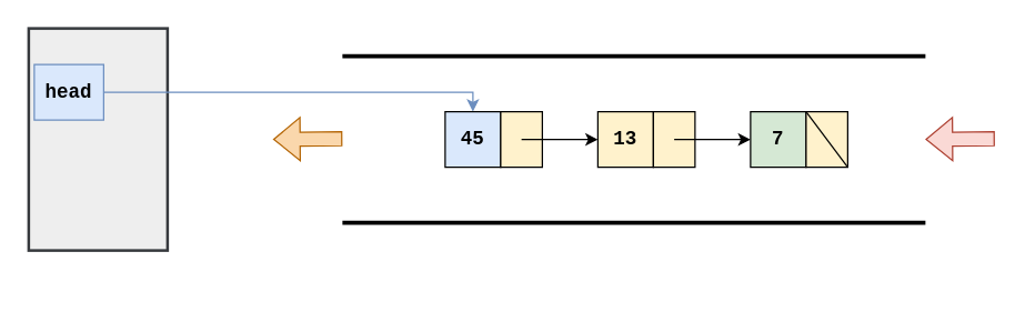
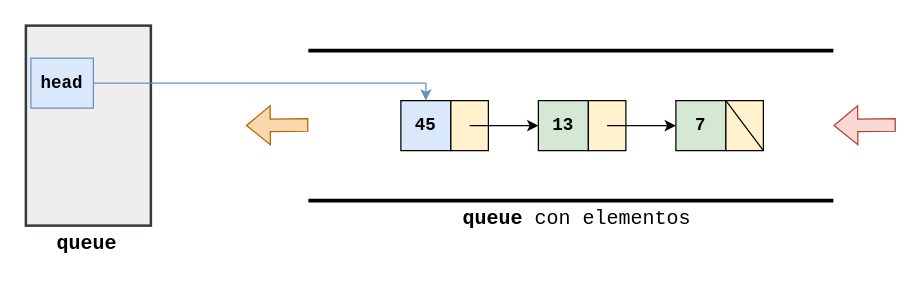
  <mxCell id="0" />
  <mxCell id="1" parent="0" />
  <mxCell id="2" value="" style="rounded=0;whiteSpace=wrap;html=1;fillColor=#eeeeee;strokeColor=#36393D;strokeWidth=2;" parent="1" vertex="1"><mxGeometry x="20" y="20" width="100" height="160" as="geometry" /></mxCell>
  <mxCell id="3" value="&lt;font style=&quot;font-size: 14px;&quot; face=&quot;Courier New&quot;&gt;&lt;b&gt;head&lt;/b&gt;&lt;/font&gt;" style="rounded=0;whiteSpace=wrap;html=1;fillColor=#dae8fc;strokeColor=#6C8EBF;" parent="1" vertex="1"><mxGeometry x="24" y="46" width="50" height="40" as="geometry" /></mxCell>
  <mxCell id="4" value="" style="endArrow=classic;html=1;rounded=0;exitX=1;exitY=0.5;exitDx=0;exitDy=0;strokeColor=#6C8EBF;entryX=0.5;entryY=0;entryDx=0;entryDy=0;" parent="1" source="3" target="9" edge="1"><mxGeometry width="50" height="50" relative="1" as="geometry"><mxPoint x="266" y="186" as="sourcePoint" /><mxPoint x="276" y="76" as="targetPoint" /><Array as="points"><mxPoint x="340" y="66" /></Array></mxGeometry></mxCell>
+ <mxCell id="5" value="&lt;font style=&quot;font-size: 16px;&quot; face=&quot;Courier New&quot;&gt;&lt;b&gt;queue&lt;/b&gt;&lt;/font&gt;" style="text;html=1;align=center;verticalAlign=middle;whiteSpace=wrap;rounded=0;" parent="1" vertex="1"><mxGeometry x="39" y="180" width="60" height="30" as="geometry" /></mxCell>
  <mxCell id="6" value="" style="endArrow=none;html=1;rounded=0;strokeWidth=3;" parent="1" edge="1"><mxGeometry width="50" height="50" relative="1" as="geometry"><mxPoint x="246" y="40" as="sourcePoint" /><mxPoint x="666" y="40" as="targetPoint" /></mxGeometry></mxCell>
  <mxCell id="7" value="" style="endArrow=none;html=1;rounded=0;strokeWidth=3;" parent="1" edge="1"><mxGeometry width="50" height="50" relative="1" as="geometry"><mxPoint x="246" y="160" as="sourcePoint" /><mxPoint x="666" y="160" as="targetPoint" /></mxGeometry></mxCell>
+ <mxCell id="8" value="&lt;font style=&quot;font-size: 16px;&quot; face=&quot;Courier New&quot;&gt;&lt;b&gt;queue &lt;/b&gt;con elementos&lt;/font&gt;" style="text;html=1;align=center;verticalAlign=middle;whiteSpace=wrap;rounded=0;" parent="1" vertex="1"><mxGeometry x="356" y="160" width="210" height="30" as="geometry" /></mxCell>
  <mxCell id="9" value="&lt;font face=&quot;Courier New&quot;&gt;&lt;span style=&quot;font-size: 14px;&quot;&gt;&lt;b&gt;45&lt;/b&gt;&lt;/span&gt;&lt;/font&gt;" style="rounded=0;whiteSpace=wrap;html=1;fillColor=#dae8fc;strokeColor=#000000;" parent="1" vertex="1"><mxGeometry x="320" y="80" width="40" height="40" as="geometry" /></mxCell>
  <mxCell id="10" value="" style="rounded=0;whiteSpace=wrap;html=1;fillColor=#fff2cc;strokeColor=#000000;" parent="1" vertex="1"><mxGeometry x="360" y="80" width="30" height="40" as="geometry" /></mxCell>
  <mxCell id="11" value="" style="endArrow=classic;html=1;rounded=0;" parent="1" edge="1"><mxGeometry width="50" height="50" relative="1" as="geometry"><mxPoint x="375" y="100" as="sourcePoint" /><mxPoint x="430" y="100" as="targetPoint" /></mxGeometry></mxCell>
- <mxCell id="12" value="&lt;font face=&quot;Courier New&quot;&gt;&lt;span style=&quot;font-size: 14px;&quot;&gt;&lt;b&gt;13&lt;/b&gt;&lt;/span&gt;&lt;/font&gt;" style="rounded=0;whiteSpace=wrap;html=1;fillColor=#fff2cc;strokeColor=#000000;" parent="1" vertex="1"><mxGeometry x="430" y="80" width="40" height="40" as="geometry" /></mxCell>
+ <mxCell id="12" value="&lt;font face=&quot;Courier New&quot;&gt;&lt;span style=&quot;font-size: 14px;&quot;&gt;&lt;b&gt;13&lt;/b&gt;&lt;/span&gt;&lt;/font&gt;" style="rounded=0;whiteSpace=wrap;html=1;fillColor=#d5e8d4;strokeColor=#000000;" parent="1" vertex="1"><mxGeometry x="430" y="80" width="40" height="40" as="geometry" /></mxCell>
  <mxCell id="13" value="" style="rounded=0;whiteSpace=wrap;html=1;fillColor=#fff2cc;strokeColor=#000000;" parent="1" vertex="1"><mxGeometry x="470" y="80" width="30" height="40" as="geometry" /></mxCell>
  <mxCell id="14" value="" style="endArrow=classic;html=1;rounded=0;" parent="1" edge="1"><mxGeometry width="50" height="50" relative="1" as="geometry"><mxPoint x="485" y="100" as="sourcePoint" /><mxPoint x="540" y="100" as="targetPoint" /></mxGeometry></mxCell>
  <mxCell id="15" value="&lt;font face=&quot;Courier New&quot;&gt;&lt;span style=&quot;font-size: 14px;&quot;&gt;&lt;b&gt;7&lt;/b&gt;&lt;/span&gt;&lt;/font&gt;" style="rounded=0;whiteSpace=wrap;html=1;fillColor=#d5e8d4;strokeColor=#000000;" parent="1" vertex="1"><mxGeometry x="540" y="80" width="40" height="40" as="geometry" /></mxCell>
  <mxCell id="16" value="" style="rounded=0;whiteSpace=wrap;html=1;fillColor=#fff2cc;strokeColor=#000000;" parent="1" vertex="1"><mxGeometry x="580" y="80" width="30" height="40" as="geometry" /></mxCell>
  <mxCell id="17" value="" style="endArrow=none;html=1;rounded=0;exitX=1;exitY=1;exitDx=0;exitDy=0;entryX=1;entryY=0;entryDx=0;entryDy=0;" parent="1" source="16" target="15" edge="1"><mxGeometry width="50" height="50" relative="1" as="geometry"><mxPoint x="370" y="260" as="sourcePoint" /><mxPoint x="420" y="210" as="targetPoint" /></mxGeometry></mxCell>
  <mxCell id="18" value="" style="shape=flexArrow;endArrow=classic;html=1;rounded=0;fillColor=#fad7ac;strokeColor=#b46504;" parent="1" edge="1"><mxGeometry width="50" height="50" relative="1" as="geometry"><mxPoint x="246" y="99.5" as="sourcePoint" /><mxPoint x="196" y="99.84" as="targetPoint" /></mxGeometry></mxCell>
  <mxCell id="19" value="" style="shape=flexArrow;endArrow=classic;html=1;rounded=0;fillColor=#fad9d5;strokeColor=#ae4132;" parent="1" edge="1"><mxGeometry width="50" height="50" relative="1" as="geometry"><mxPoint x="716" y="99.5" as="sourcePoint" /><mxPoint x="666" y="99.84" as="targetPoint" /></mxGeometry></mxCell>
